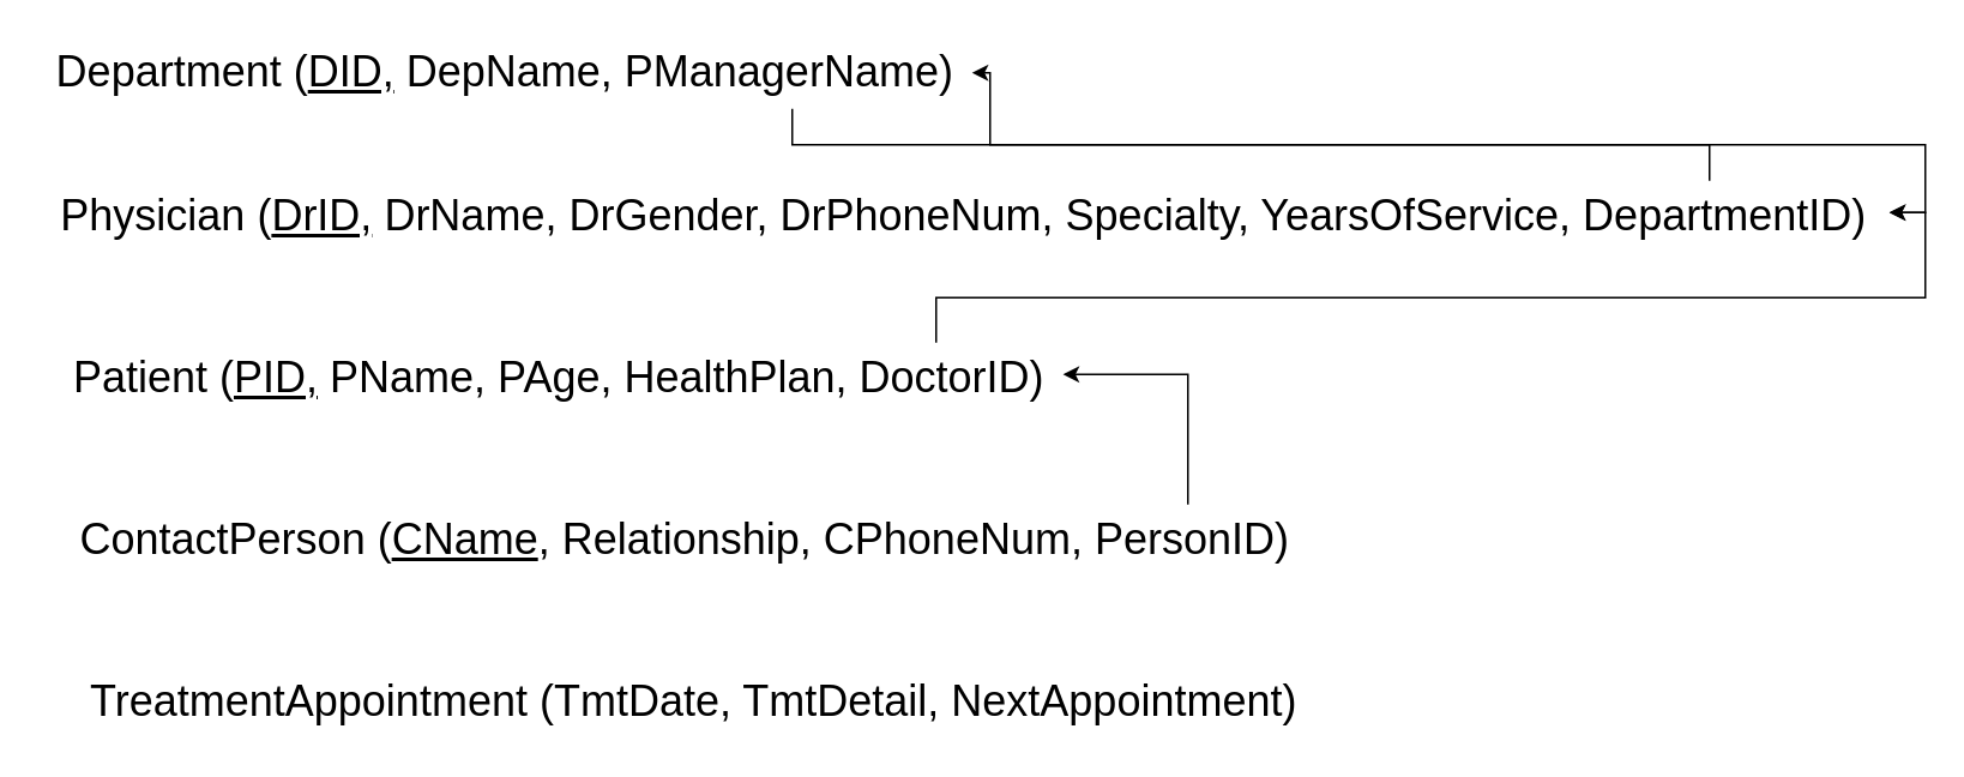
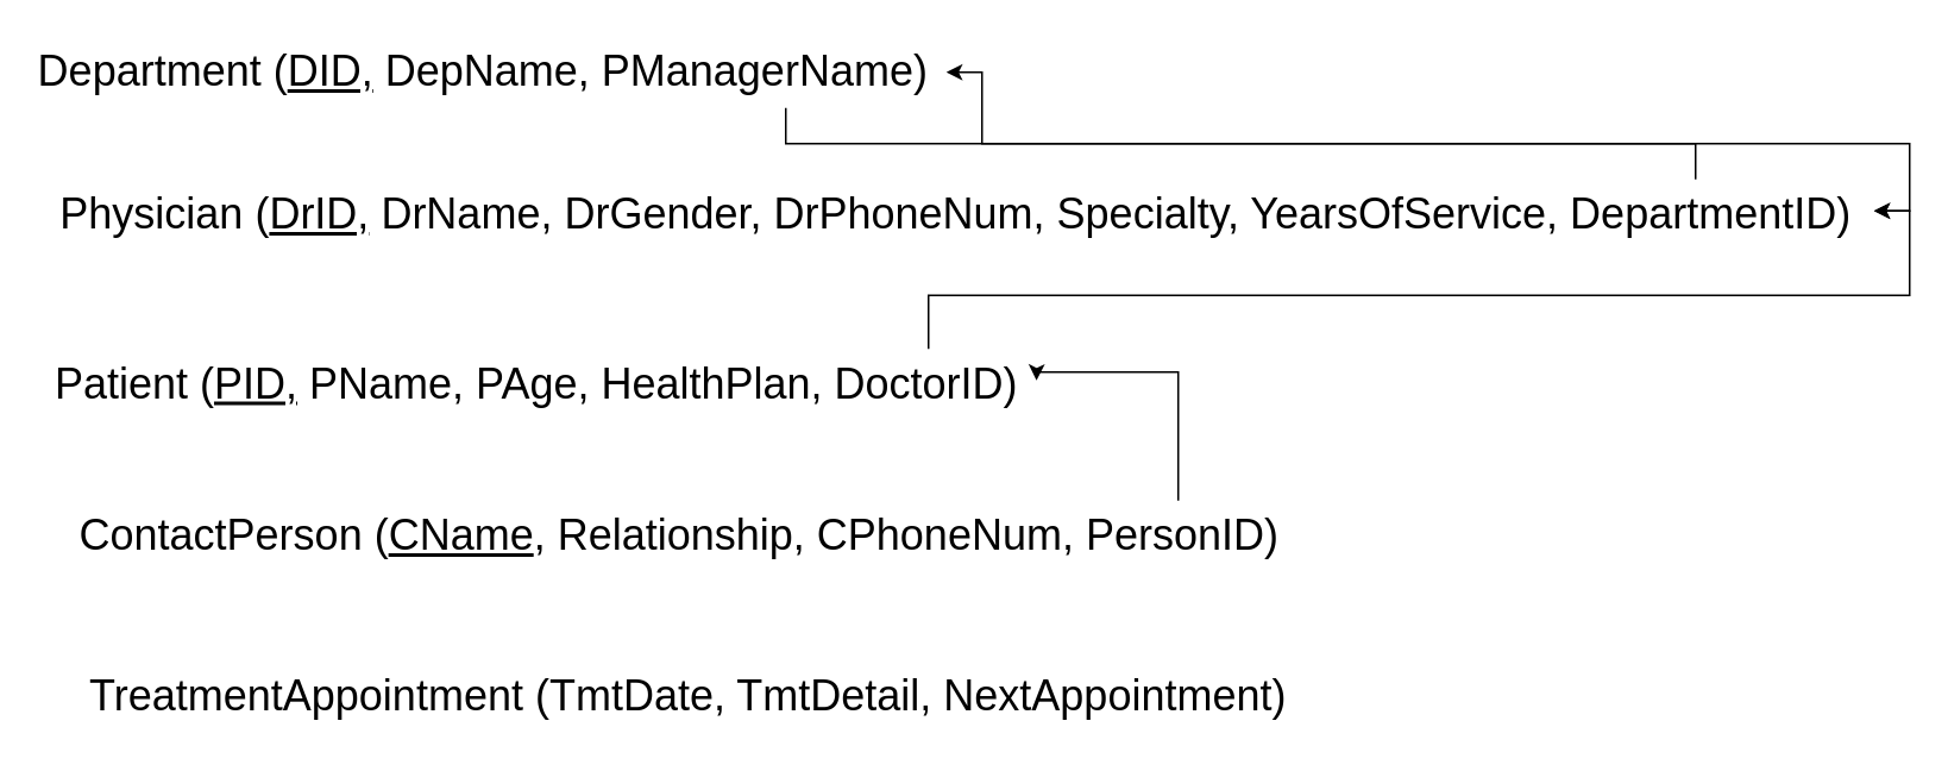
  <mxCell id="0" />
  <mxCell id="1" parent="0" />
- <mxCell id="2" value="Department (&lt;u&gt;DID,&lt;/u&gt;&amp;nbsp;DepName, PManagerName)" style="text;html=1;align=center;verticalAlign=middle;resizable=0;points=[];autosize=1;strokeColor=none;fillColor=none;fontSize=24;" parent="1" vertex="1"><mxGeometry x="20" y="20" width="520" height="40" as="geometry" /></mxCell>
+ <mxCell id="2" value="Department (&lt;u&gt;DID,&lt;/u&gt;&amp;nbsp;DepName, PManagerName)" style="text;html=1;align=center;verticalAlign=middle;resizable=0;points=[];autosize=1;strokeColor=none;fillColor=none;fontSize=24;" parent="1" vertex="1"><mxGeometry x="10" y="20" width="520" height="40" as="geometry" /></mxCell>
  <mxCell id="3" style="edgeStyle=orthogonalEdgeStyle;rounded=0;orthogonalLoop=1;jettySize=auto;html=1;" edge="1" parent="1" source="4" target="2"><mxGeometry relative="1" as="geometry"><Array as="points"><mxPoint x="950" y="80" /><mxPoint x="550" y="80" /><mxPoint x="550" y="40" /></Array></mxGeometry></mxCell>
  <mxCell id="4" value="Physician (&lt;u&gt;DrID,&lt;/u&gt;&amp;nbsp;DrName, DrGender, DrPhoneNum, Specialty, YearsOfService, DepartmentID)" style="text;html=1;align=center;verticalAlign=middle;resizable=0;points=[];autosize=1;strokeColor=none;fillColor=none;fontSize=24;" vertex="1" parent="1"><mxGeometry x="20" y="100" width="1030" height="40" as="geometry" /></mxCell>
- <mxCell id="5" value="Patient (&lt;u&gt;PID,&lt;/u&gt;&amp;nbsp;PName, PAge, HealthPlan, DoctorID)" style="text;html=1;align=center;verticalAlign=middle;resizable=0;points=[];autosize=1;strokeColor=none;fillColor=none;fontSize=24;" vertex="1" parent="1"><mxGeometry x="30" y="190" width="560" height="40" as="geometry" /></mxCell>
+ <mxCell id="5" value="Patient (&lt;u&gt;PID,&lt;/u&gt;&amp;nbsp;PName, PAge, HealthPlan, DoctorID)" style="text;html=1;align=center;verticalAlign=middle;resizable=0;points=[];autosize=1;strokeColor=none;fillColor=none;fontSize=24;" vertex="1" parent="1"><mxGeometry x="20" y="195" width="560" height="40" as="geometry" /></mxCell>
  <mxCell id="6" value="ContactPerson (&lt;u&gt;CName&lt;/u&gt;, Relationship, CPhoneNum, PersonID)" style="text;html=1;align=center;verticalAlign=middle;resizable=0;points=[];autosize=1;strokeColor=none;fillColor=none;fontSize=24;" vertex="1" parent="1"><mxGeometry x="30" y="280" width="700" height="40" as="geometry" /></mxCell>
  <mxCell id="7" value="TreatmentAppointment (TmtDate, TmtDetail, NextAppointment)" style="text;html=1;align=center;verticalAlign=middle;resizable=0;points=[];autosize=1;strokeColor=none;fillColor=none;fontSize=24;" vertex="1" parent="1"><mxGeometry x="40" y="370" width="690" height="40" as="geometry" /></mxCell>
  <mxCell id="8" style="edgeStyle=orthogonalEdgeStyle;rounded=0;orthogonalLoop=1;jettySize=auto;html=1;entryX=1;entryY=0.442;entryDx=0;entryDy=0;entryPerimeter=0;" edge="1" parent="1" source="5" target="4"><mxGeometry relative="1" as="geometry"><Array as="points"><mxPoint x="520" y="165" /><mxPoint x="1070" y="165" /><mxPoint x="1070" y="118" /></Array></mxGeometry></mxCell>
  <mxCell id="9" style="edgeStyle=orthogonalEdgeStyle;rounded=0;orthogonalLoop=1;jettySize=auto;html=1;entryX=1;entryY=0.442;entryDx=0;entryDy=0;entryPerimeter=0;" edge="1" parent="1" source="2" target="4"><mxGeometry relative="1" as="geometry"><Array as="points"><mxPoint x="440" y="80" /><mxPoint x="1070" y="80" /><mxPoint x="1070" y="118" /></Array></mxGeometry></mxCell>
  <mxCell id="10" style="edgeStyle=orthogonalEdgeStyle;rounded=0;orthogonalLoop=1;jettySize=auto;html=1;entryX=1.001;entryY=0.442;entryDx=0;entryDy=0;entryPerimeter=0;" edge="1" parent="1" source="6" target="5"><mxGeometry relative="1" as="geometry"><Array as="points"><mxPoint x="660" y="208" /></Array></mxGeometry></mxCell>
